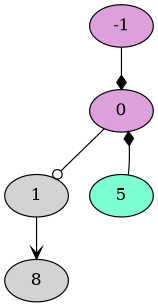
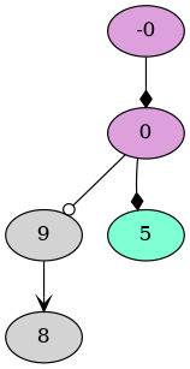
  digraph {
    node [fillcolor=lightgrey style=filled]
    edge [arrowhead=diamond]
-   1
+   1 [label=9]
    0 [fillcolor=plum]
    n3 [fillcolor=aquamarine label=5]
    n4 [label=8]
-   -1 [fillcolor=plum]
+   -1 [fillcolor=plum label=-0]
    1 -> n4 [arrowhead=vee]
    0 -> 1 [arrowhead=odot]
-   n3 -> 0
+   0 -> n3
    -1 -> 0
  }
